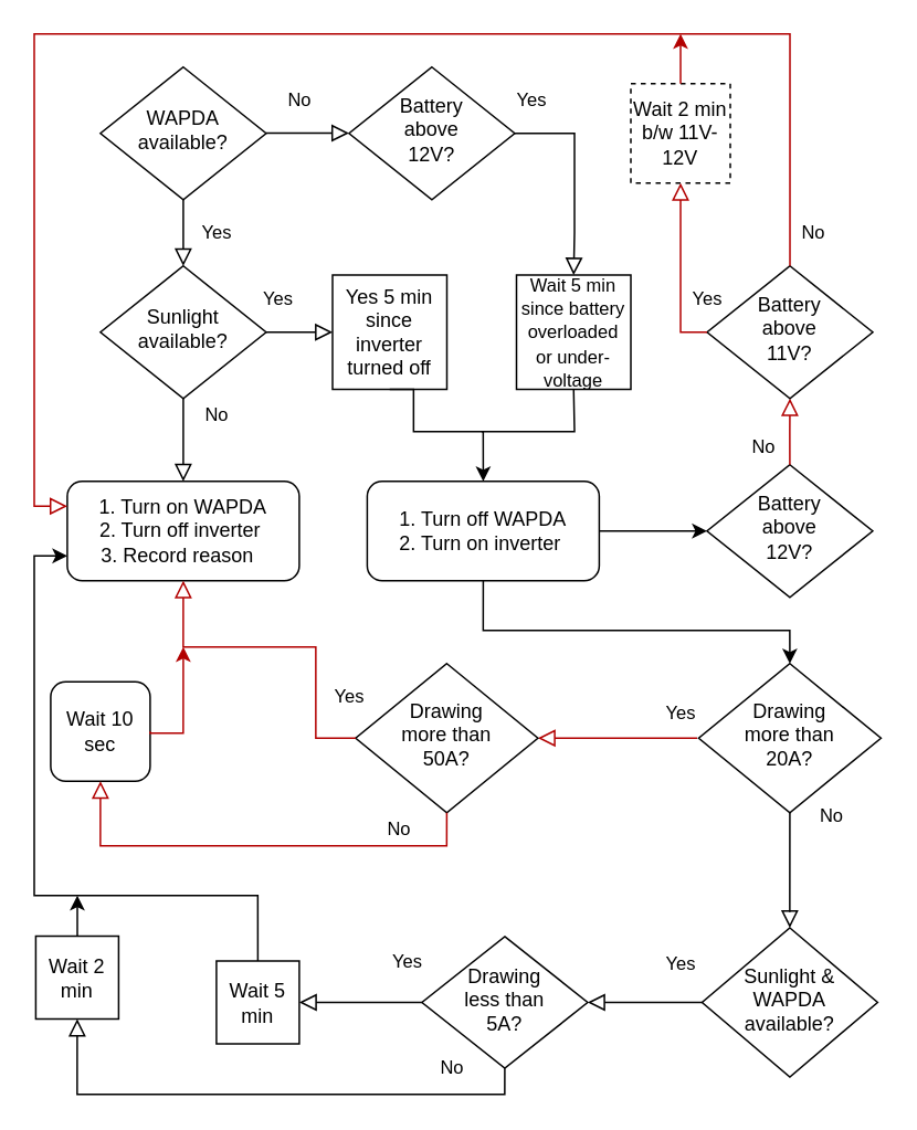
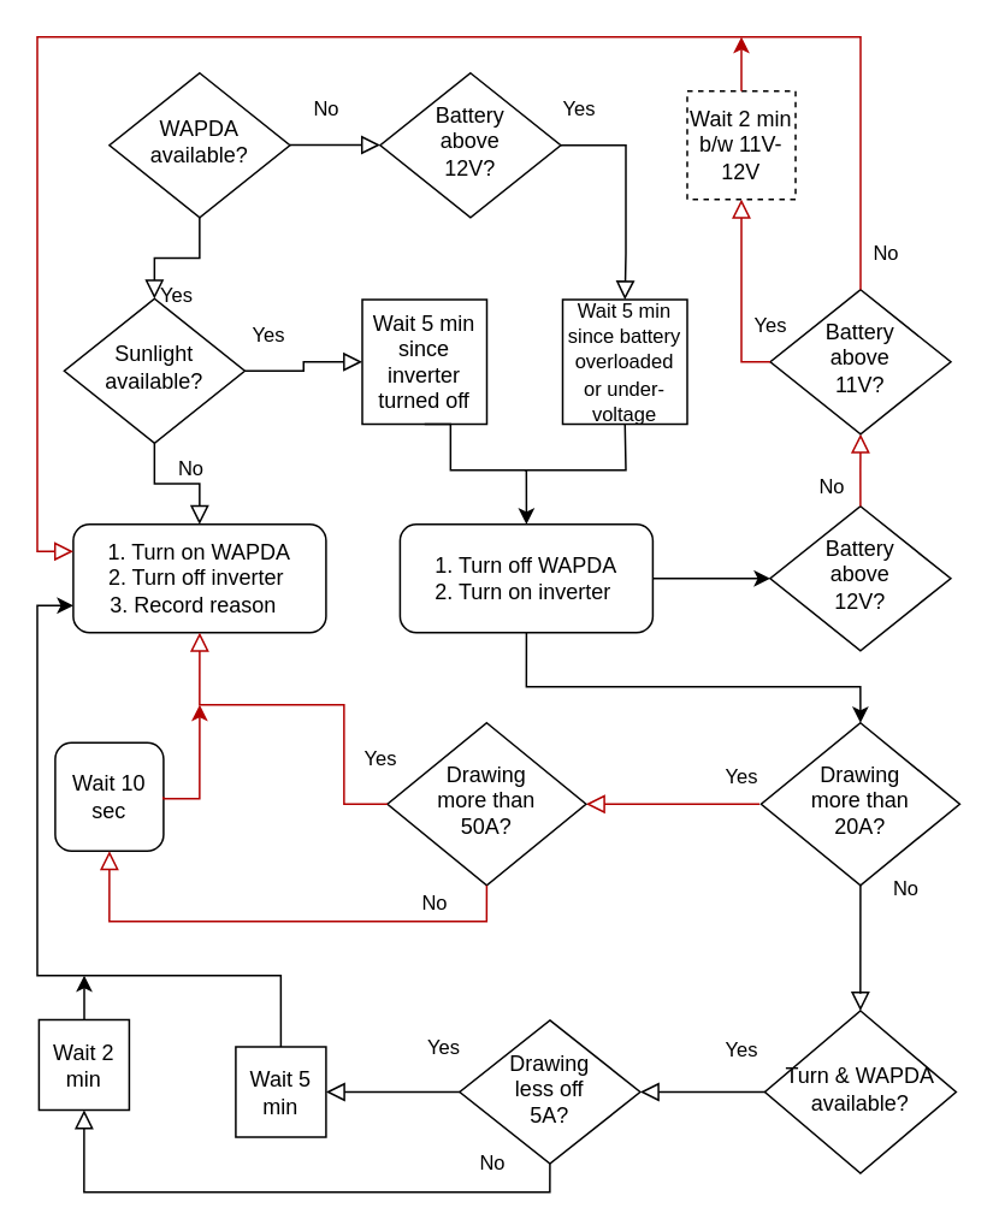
  <mxCell id="0" />
  <mxCell id="1" parent="0" />
  <mxCell id="2" value="Yes" style="rounded=0;html=1;jettySize=auto;orthogonalLoop=1;fontSize=11;endArrow=block;endFill=0;endSize=8;strokeWidth=1;shadow=0;labelBackgroundColor=none;edgeStyle=orthogonalEdgeStyle;" parent="1" source="3" target="6" edge="1"><mxGeometry y="20" relative="1" as="geometry"><mxPoint as="offset" /></mxGeometry></mxCell>
  <mxCell id="3" value="&lt;div&gt;WAPDA available?&lt;/div&gt;" style="rhombus;whiteSpace=wrap;html=1;shadow=0;fontFamily=Helvetica;fontSize=12;align=center;strokeWidth=1;spacing=6;spacingTop=-4;" parent="1" vertex="1"><mxGeometry x="59.94" y="40" width="100" height="80" as="geometry" /></mxCell>
  <mxCell id="4" value="No" style="rounded=0;html=1;jettySize=auto;orthogonalLoop=1;fontSize=11;endArrow=block;endFill=0;endSize=8;strokeWidth=1;shadow=0;labelBackgroundColor=none;edgeStyle=orthogonalEdgeStyle;" parent="1" source="6" target="7" edge="1"><mxGeometry x="-0.6" y="20" relative="1" as="geometry"><mxPoint as="offset" /></mxGeometry></mxCell>
  <mxCell id="5" value="Yes" style="edgeStyle=orthogonalEdgeStyle;rounded=0;html=1;jettySize=auto;orthogonalLoop=1;fontSize=11;endArrow=block;endFill=0;endSize=8;strokeWidth=1;shadow=0;labelBackgroundColor=none;entryX=0;entryY=0.5;entryDx=0;entryDy=0;" parent="1" source="6" target="17" edge="1"><mxGeometry x="-0.633" y="20" relative="1" as="geometry"><mxPoint as="offset" /><mxPoint x="209.94" y="200" as="targetPoint" /><Array as="points" /></mxGeometry></mxCell>
- <mxCell id="6" value="Sunlight available?" style="rhombus;whiteSpace=wrap;html=1;shadow=0;fontFamily=Helvetica;fontSize=12;align=center;strokeWidth=1;spacing=6;spacingTop=-4;" parent="1" vertex="1"><mxGeometry x="59.94" y="160" width="100" height="80" as="geometry" /></mxCell>
+ <mxCell id="6" value="Sunlight available?" style="rhombus;whiteSpace=wrap;html=1;shadow=0;fontFamily=Helvetica;fontSize=12;align=center;strokeWidth=1;spacing=6;spacingTop=-4;" parent="1" vertex="1"><mxGeometry x="34.94" y="165" width="100" height="80" as="geometry" /></mxCell>
  <mxCell id="7" value="&lt;div&gt;1. Turn on WAPDA&lt;br&gt;&lt;/div&gt;&lt;div&gt;2. Turn off inverter&amp;nbsp; &lt;br&gt;&lt;/div&gt;&lt;div&gt;3. Record reason&amp;nbsp;&amp;nbsp; &lt;br&gt;&lt;/div&gt;" style="rounded=1;whiteSpace=wrap;html=1;fontSize=12;glass=0;strokeWidth=1;shadow=0;" parent="1" vertex="1"><mxGeometry x="39.94" y="290" width="140" height="60" as="geometry" /></mxCell>
  <mxCell id="8" value="&lt;div&gt;1. Turn off WAPDA&lt;/div&gt;&lt;div&gt;2. Turn on inverter&amp;nbsp; &lt;br&gt;&lt;/div&gt;" style="rounded=1;whiteSpace=wrap;html=1;fontSize=12;glass=0;strokeWidth=1;shadow=0;" parent="1" vertex="1"><mxGeometry x="220.94" y="290" width="140" height="60" as="geometry" /></mxCell>
  <mxCell id="9" value="&lt;div&gt;Battery&lt;/div&gt;&lt;div&gt;above&lt;br&gt;&lt;/div&gt;&lt;div&gt;12V?&lt;br&gt;&lt;/div&gt;" style="rhombus;whiteSpace=wrap;html=1;shadow=0;fontFamily=Helvetica;fontSize=12;align=center;strokeWidth=1;spacing=6;spacingTop=-4;" parent="1" vertex="1"><mxGeometry x="209.94" y="40" width="100" height="80" as="geometry" /></mxCell>
  <mxCell id="10" value="Yes" style="rounded=0;html=1;jettySize=auto;orthogonalLoop=1;fontSize=11;endArrow=block;endFill=0;endSize=8;strokeWidth=1;shadow=0;labelBackgroundColor=none;edgeStyle=orthogonalEdgeStyle;exitX=1;exitY=0.5;exitDx=0;exitDy=0;entryX=0.5;entryY=0;entryDx=0;entryDy=0;" parent="1" source="9" target="22" edge="1"><mxGeometry x="-0.835" y="20" relative="1" as="geometry"><mxPoint as="offset" /><mxPoint x="259.94" y="150" as="sourcePoint" /><mxPoint x="199.94" y="140" as="targetPoint" /><Array as="points"><mxPoint x="346" y="80" /><mxPoint x="346" y="140" /><mxPoint x="345" y="140" /></Array></mxGeometry></mxCell>
  <mxCell id="11" value="Yes" style="rounded=0;html=1;jettySize=auto;orthogonalLoop=1;fontSize=11;endArrow=block;endFill=0;endSize=8;strokeWidth=1;shadow=0;labelBackgroundColor=none;edgeStyle=orthogonalEdgeStyle;entryX=1;entryY=0.5;entryDx=0;entryDy=0;fillColor=#e51400;strokeColor=#B20000;" parent="1" edge="1"><mxGeometry x="-0.792" y="-15" relative="1" as="geometry"><mxPoint as="offset" /><mxPoint x="420" y="445" as="sourcePoint" /><mxPoint x="323.94" y="445" as="targetPoint" /><Array as="points" /></mxGeometry></mxCell>
  <mxCell id="12" value="&lt;div&gt;Drawing&lt;/div&gt;&lt;div&gt;more than&lt;/div&gt;&lt;div&gt;50A?&lt;br&gt;&lt;/div&gt;" style="rhombus;whiteSpace=wrap;html=1;shadow=0;fontFamily=Helvetica;fontSize=12;align=center;strokeWidth=1;spacing=6;spacingTop=-4;" parent="1" vertex="1"><mxGeometry x="213.94" y="400" width="110" height="90" as="geometry" /></mxCell>
  <mxCell id="13" value="Yes" style="rounded=0;html=1;jettySize=auto;orthogonalLoop=1;fontSize=11;endArrow=block;endFill=0;endSize=8;strokeWidth=1;shadow=0;labelBackgroundColor=none;edgeStyle=orthogonalEdgeStyle;exitX=0;exitY=0.5;exitDx=0;exitDy=0;entryX=0.5;entryY=1;entryDx=0;entryDy=0;fillColor=#e51400;strokeColor=#B20000;" parent="1" source="12" target="7" edge="1"><mxGeometry x="-0.508" y="-20" relative="1" as="geometry"><mxPoint as="offset" /><mxPoint x="421.94" y="455" as="sourcePoint" /><mxPoint x="109.94" y="370" as="targetPoint" /><Array as="points"><mxPoint x="189.94" y="445" /><mxPoint x="189.94" y="390" /><mxPoint x="109.94" y="390" /></Array></mxGeometry></mxCell>
  <mxCell id="14" value="Wait 10 sec" style="whiteSpace=wrap;html=1;aspect=fixed;rounded=1;" parent="1" vertex="1"><mxGeometry x="29.94" y="411" width="60" height="60" as="geometry" /></mxCell>
  <mxCell id="15" value="No" style="rounded=0;html=1;jettySize=auto;orthogonalLoop=1;fontSize=11;endArrow=block;endFill=0;endSize=8;strokeWidth=1;shadow=0;labelBackgroundColor=none;edgeStyle=orthogonalEdgeStyle;exitX=0.5;exitY=1;exitDx=0;exitDy=0;entryX=0.5;entryY=1;entryDx=0;entryDy=0;fillColor=#e51400;strokeColor=#B20000;" parent="1" source="12" target="14" edge="1"><mxGeometry x="-0.635" y="-10" relative="1" as="geometry"><mxPoint as="offset" /><mxPoint x="223.94" y="455" as="sourcePoint" /><mxPoint x="109.94" y="520" as="targetPoint" /><Array as="points"><mxPoint x="268.94" y="510" /><mxPoint x="59.94" y="510" /></Array></mxGeometry></mxCell>
  <mxCell id="16" style="edgeStyle=orthogonalEdgeStyle;rounded=0;orthogonalLoop=1;jettySize=auto;html=1;exitX=1;exitY=0.5;exitDx=0;exitDy=0;fillColor=#e51400;strokeColor=#B20000;" parent="1" source="14" edge="1"><mxGeometry relative="1" as="geometry"><mxPoint x="99.94" y="440" as="sourcePoint" /><mxPoint x="109.94" y="390" as="targetPoint" /><Array as="points"><mxPoint x="109.94" y="442" /></Array></mxGeometry></mxCell>
- <mxCell id="17" value="Yes 5 min since inverter turned off" style="whiteSpace=wrap;html=1;aspect=fixed;" parent="1" vertex="1"><mxGeometry x="200" y="165.5" width="69" height="69" as="geometry" /></mxCell>
+ <mxCell id="17" value="Wait 5 min since inverter turned off" style="whiteSpace=wrap;html=1;aspect=fixed;" parent="1" vertex="1"><mxGeometry x="200" y="165.5" width="69" height="69" as="geometry" /></mxCell>
  <mxCell id="18" style="edgeStyle=orthogonalEdgeStyle;rounded=0;orthogonalLoop=1;jettySize=auto;html=1;entryX=0.5;entryY=0;entryDx=0;entryDy=0;exitX=0.5;exitY=1;exitDx=0;exitDy=0;" parent="1" source="17" target="8" edge="1"><mxGeometry relative="1" as="geometry"><mxPoint x="259.94" y="240" as="sourcePoint" /><mxPoint x="419.94" y="20" as="targetPoint" /><Array as="points"><mxPoint x="248.94" y="260" /><mxPoint x="290.94" y="260" /></Array></mxGeometry></mxCell>
- <mxCell id="19" value="&lt;div&gt;Drawing&lt;/div&gt;&lt;div&gt;less than&lt;/div&gt;&lt;div&gt;5A?&lt;br&gt;&lt;/div&gt;" style="rhombus;whiteSpace=wrap;html=1;shadow=0;fontFamily=Helvetica;fontSize=12;align=center;strokeWidth=1;spacing=6;spacingTop=-4;" parent="1" vertex="1"><mxGeometry x="253.94" y="564.75" width="100" height="79.5" as="geometry" /></mxCell>
+ <mxCell id="19" value="&lt;div&gt;Drawing&lt;/div&gt;&lt;div&gt;less off&lt;/div&gt;&lt;div&gt;5A?&lt;br&gt;&lt;/div&gt;" style="rhombus;whiteSpace=wrap;html=1;shadow=0;fontFamily=Helvetica;fontSize=12;align=center;strokeWidth=1;spacing=6;spacingTop=-4;" parent="1" vertex="1"><mxGeometry x="253.94" y="564.75" width="100" height="79.5" as="geometry" /></mxCell>
  <mxCell id="20" value="Wait 5 min" style="whiteSpace=wrap;html=1;aspect=fixed;" parent="1" vertex="1"><mxGeometry x="129.94" y="579.5" width="50" height="50" as="geometry" /></mxCell>
  <mxCell id="21" value="Wait 2 min" style="whiteSpace=wrap;html=1;aspect=fixed;" parent="1" vertex="1"><mxGeometry x="20.94" y="564.5" width="50" height="50" as="geometry" /></mxCell>
  <mxCell id="22" value="&lt;font style=&quot;font-size: 11px;&quot;&gt;Wait 5 min since battery overloaded or under-voltage&lt;br&gt;&lt;/font&gt;" style="whiteSpace=wrap;html=1;aspect=fixed;" parent="1" vertex="1"><mxGeometry x="311" y="165.5" width="69" height="69" as="geometry" /></mxCell>
  <mxCell id="23" value="" style="endArrow=none;html=1;rounded=0;entryX=0.5;entryY=1;entryDx=0;entryDy=0;" parent="1" target="22" edge="1"><mxGeometry width="50" height="50" relative="1" as="geometry"><mxPoint x="289.94" y="260" as="sourcePoint" /><mxPoint x="339.94" y="250" as="targetPoint" /><Array as="points"><mxPoint x="346" y="260" /></Array></mxGeometry></mxCell>
- <mxCell id="24" value="Sunlight &amp;amp; WAPDA available?" style="rhombus;whiteSpace=wrap;html=1;shadow=0;fontFamily=Helvetica;fontSize=12;align=center;strokeWidth=1;spacing=6;spacingTop=-4;" parent="1" vertex="1"><mxGeometry x="422.97" y="559.5" width="105.94" height="90" as="geometry" /></mxCell>
+ <mxCell id="24" value="Turn &amp;amp; WAPDA available?" style="rhombus;whiteSpace=wrap;html=1;shadow=0;fontFamily=Helvetica;fontSize=12;align=center;strokeWidth=1;spacing=6;spacingTop=-4;" parent="1" vertex="1"><mxGeometry x="422.97" y="559.5" width="105.94" height="90" as="geometry" /></mxCell>
  <mxCell id="25" value="No" style="edgeStyle=orthogonalEdgeStyle;rounded=0;html=1;jettySize=auto;orthogonalLoop=1;fontSize=11;endArrow=block;endFill=0;endSize=8;strokeWidth=1;shadow=0;labelBackgroundColor=none;exitX=1;exitY=0.5;exitDx=0;exitDy=0;entryX=0;entryY=0.5;entryDx=0;entryDy=0;fillColor=#e51400;strokeColor=#000000;" edge="1" parent="1"><mxGeometry x="-0.208" y="20" relative="1" as="geometry"><mxPoint as="offset" /><mxPoint x="159.94" y="79.83" as="sourcePoint" /><mxPoint x="209.94" y="79.83" as="targetPoint" /></mxGeometry></mxCell>
  <mxCell id="26" value="&lt;div&gt;Drawing&lt;/div&gt;&lt;div&gt;more than&lt;/div&gt;&lt;div&gt;20A?&lt;br&gt;&lt;/div&gt;" style="rhombus;whiteSpace=wrap;html=1;shadow=0;fontFamily=Helvetica;fontSize=12;align=center;strokeWidth=1;spacing=6;spacingTop=-4;" vertex="1" parent="1"><mxGeometry x="420.94" y="400" width="110" height="90" as="geometry" /></mxCell>
  <mxCell id="27" value="No" style="rounded=0;html=1;jettySize=auto;orthogonalLoop=1;fontSize=11;endArrow=block;endFill=0;endSize=8;strokeWidth=1;shadow=0;labelBackgroundColor=none;edgeStyle=orthogonalEdgeStyle;exitX=0.5;exitY=1;exitDx=0;exitDy=0;entryX=0.5;entryY=0;entryDx=0;entryDy=0;fillColor=#e51400;strokeColor=#000000;" edge="1" parent="1" source="26" target="24"><mxGeometry x="-0.943" y="25" relative="1" as="geometry"><mxPoint as="offset" /><mxPoint x="737" y="450" as="sourcePoint" /><mxPoint x="596" y="530" as="targetPoint" /><Array as="points"><mxPoint x="476" y="550" /><mxPoint x="476" y="550" /></Array></mxGeometry></mxCell>
  <mxCell id="28" value="Yes" style="rounded=0;html=1;jettySize=auto;orthogonalLoop=1;fontSize=11;endArrow=block;endFill=0;endSize=8;strokeWidth=1;shadow=0;labelBackgroundColor=none;edgeStyle=orthogonalEdgeStyle;entryX=1;entryY=0.5;entryDx=0;entryDy=0;fillColor=#e51400;strokeColor=#000000;exitX=0;exitY=0.5;exitDx=0;exitDy=0;" edge="1" parent="1" source="24" target="19"><mxGeometry x="-0.624" y="-24" relative="1" as="geometry"><mxPoint as="offset" /><mxPoint x="380" y="660" as="sourcePoint" /><mxPoint x="620" y="719.94" as="targetPoint" /><Array as="points" /></mxGeometry></mxCell>
  <mxCell id="29" value="Yes" style="rounded=0;html=1;jettySize=auto;orthogonalLoop=1;fontSize=11;endArrow=block;endFill=0;endSize=8;strokeWidth=1;shadow=0;labelBackgroundColor=none;edgeStyle=orthogonalEdgeStyle;exitX=0;exitY=0.5;exitDx=0;exitDy=0;fillColor=#e51400;strokeColor=#000000;entryX=1;entryY=0.5;entryDx=0;entryDy=0;" edge="1" parent="1" source="19" target="20"><mxGeometry x="-0.732" y="-25" relative="1" as="geometry"><mxPoint x="1" as="offset" /><mxPoint x="322" y="700" as="sourcePoint" /><mxPoint x="230" y="600" as="targetPoint" /><Array as="points"><mxPoint x="240" y="605" /><mxPoint x="240" y="605" /></Array></mxGeometry></mxCell>
  <mxCell id="30" style="edgeStyle=orthogonalEdgeStyle;rounded=0;orthogonalLoop=1;jettySize=auto;html=1;entryX=0.5;entryY=0;entryDx=0;entryDy=0;exitX=0.5;exitY=1;exitDx=0;exitDy=0;" edge="1" parent="1" source="8" target="26"><mxGeometry relative="1" as="geometry"><mxPoint x="290" y="380" as="sourcePoint" /><mxPoint x="333" y="436" as="targetPoint" /><Array as="points"><mxPoint x="291" y="380" /><mxPoint x="476" y="380" /></Array></mxGeometry></mxCell>
  <mxCell id="31" style="edgeStyle=orthogonalEdgeStyle;rounded=0;orthogonalLoop=1;jettySize=auto;html=1;entryX=0;entryY=0.75;entryDx=0;entryDy=0;exitX=0.5;exitY=0;exitDx=0;exitDy=0;" edge="1" parent="1" source="20" target="7"><mxGeometry relative="1" as="geometry"><mxPoint x="40" y="690" as="sourcePoint" /><mxPoint x="209" y="740" as="targetPoint" /><Array as="points"><mxPoint x="155" y="540" /><mxPoint x="20" y="540" /><mxPoint x="20" y="335" /></Array></mxGeometry></mxCell>
  <mxCell id="32" value="No" style="rounded=0;html=1;jettySize=auto;orthogonalLoop=1;fontSize=11;endArrow=block;endFill=0;endSize=8;strokeWidth=1;shadow=0;labelBackgroundColor=none;edgeStyle=orthogonalEdgeStyle;exitX=0.5;exitY=1;exitDx=0;exitDy=0;fillColor=#e51400;strokeColor=#000000;entryX=0.5;entryY=1;entryDx=0;entryDy=0;" edge="1" parent="1" source="19" target="21"><mxGeometry x="-0.7" y="-16" relative="1" as="geometry"><mxPoint as="offset" /><mxPoint x="170" y="680" as="sourcePoint" /><mxPoint x="130" y="680" as="targetPoint" /><Array as="points"><mxPoint x="304" y="660" /><mxPoint x="46" y="660" /></Array></mxGeometry></mxCell>
  <mxCell id="33" style="edgeStyle=orthogonalEdgeStyle;rounded=0;orthogonalLoop=1;jettySize=auto;html=1;exitX=0.5;exitY=0;exitDx=0;exitDy=0;" edge="1" parent="1" source="21"><mxGeometry relative="1" as="geometry"><mxPoint x="195" y="785" as="sourcePoint" /><mxPoint x="46" y="540" as="targetPoint" /><Array as="points"><mxPoint x="46" y="540" /></Array></mxGeometry></mxCell>
  <mxCell id="34" value="&lt;div&gt;Battery&lt;/div&gt;&lt;div&gt;above&lt;br&gt;&lt;/div&gt;&lt;div&gt;12V?&lt;br&gt;&lt;/div&gt;" style="rhombus;whiteSpace=wrap;html=1;shadow=0;fontFamily=Helvetica;fontSize=12;align=center;strokeWidth=1;spacing=6;spacingTop=-4;" vertex="1" parent="1"><mxGeometry x="425.94" y="280" width="100" height="80" as="geometry" /></mxCell>
  <mxCell id="35" style="edgeStyle=orthogonalEdgeStyle;rounded=0;orthogonalLoop=1;jettySize=auto;html=1;entryX=0;entryY=0.5;entryDx=0;entryDy=0;exitX=1;exitY=0.5;exitDx=0;exitDy=0;" edge="1" parent="1" source="8" target="34"><mxGeometry relative="1" as="geometry"><mxPoint x="370" y="330" as="sourcePoint" /><mxPoint x="413" y="386" as="targetPoint" /><Array as="points"><mxPoint x="390" y="320" /><mxPoint x="390" y="320" /></Array></mxGeometry></mxCell>
  <mxCell id="36" value="No" style="edgeStyle=orthogonalEdgeStyle;rounded=0;html=1;jettySize=auto;orthogonalLoop=1;fontSize=11;endArrow=block;endFill=0;endSize=8;strokeWidth=1;shadow=0;labelBackgroundColor=none;exitX=0.5;exitY=0;exitDx=0;exitDy=0;entryX=0.5;entryY=1;entryDx=0;entryDy=0;fillColor=#e51400;strokeColor=#B20000;" edge="1" parent="1" source="34" target="37"><mxGeometry x="-0.502" y="16" relative="1" as="geometry"><mxPoint y="-1" as="offset" /><mxPoint x="520" y="260" as="sourcePoint" /><mxPoint x="570" y="260" as="targetPoint" /></mxGeometry></mxCell>
  <mxCell id="37" value="&lt;div&gt;Battery&lt;/div&gt;&lt;div&gt;above&lt;br&gt;&lt;/div&gt;&lt;div&gt;11V?&lt;br&gt;&lt;/div&gt;" style="rhombus;whiteSpace=wrap;html=1;shadow=0;fontFamily=Helvetica;fontSize=12;align=center;strokeWidth=1;spacing=6;spacingTop=-4;" vertex="1" parent="1"><mxGeometry x="426" y="160" width="100" height="80" as="geometry" /></mxCell>
  <mxCell id="38" value="Wait 2 min b/w 11V-12V" style="whiteSpace=wrap;html=1;aspect=fixed;dashed=1;" vertex="1" parent="1"><mxGeometry x="380" y="50" width="60" height="60" as="geometry" /></mxCell>
  <mxCell id="39" value="Yes" style="edgeStyle=orthogonalEdgeStyle;rounded=0;html=1;jettySize=auto;orthogonalLoop=1;fontSize=11;endArrow=block;endFill=0;endSize=8;strokeWidth=1;shadow=0;labelBackgroundColor=none;exitX=0;exitY=0.5;exitDx=0;exitDy=0;entryX=0.5;entryY=1;entryDx=0;entryDy=0;fillColor=#e51400;strokeColor=#B20000;" edge="1" parent="1" source="37" target="38"><mxGeometry x="-0.321" y="-16" relative="1" as="geometry"><mxPoint as="offset" /><mxPoint x="410" y="160" as="sourcePoint" /><mxPoint x="410" y="120" as="targetPoint" /><Array as="points"><mxPoint x="410" y="200" /></Array></mxGeometry></mxCell>
  <mxCell id="40" value="No" style="edgeStyle=orthogonalEdgeStyle;rounded=0;html=1;jettySize=auto;orthogonalLoop=1;fontSize=11;endArrow=block;endFill=0;endSize=8;strokeWidth=1;shadow=0;labelBackgroundColor=none;exitX=0.5;exitY=0;exitDx=0;exitDy=0;entryX=0;entryY=0.25;entryDx=0;entryDy=0;fillColor=#e51400;strokeColor=#B20000;" edge="1" parent="1" source="37" target="7"><mxGeometry x="-0.956" y="-14" relative="1" as="geometry"><mxPoint as="offset" /><mxPoint x="470" y="170" as="sourcePoint" /><mxPoint x="470" y="130" as="targetPoint" /><Array as="points"><mxPoint x="476" y="20" /><mxPoint x="20" y="20" /><mxPoint x="20" y="305" /></Array></mxGeometry></mxCell>
  <mxCell id="41" style="edgeStyle=orthogonalEdgeStyle;rounded=0;orthogonalLoop=1;jettySize=auto;html=1;exitX=0.5;exitY=0;exitDx=0;exitDy=0;fillColor=#e51400;strokeColor=#B20000;" edge="1" parent="1" source="38"><mxGeometry relative="1" as="geometry"><mxPoint x="400" y="81" as="sourcePoint" /><mxPoint x="410" y="20" as="targetPoint" /><Array as="points"><mxPoint x="410" y="30" /><mxPoint x="410" y="30" /></Array></mxGeometry></mxCell>
